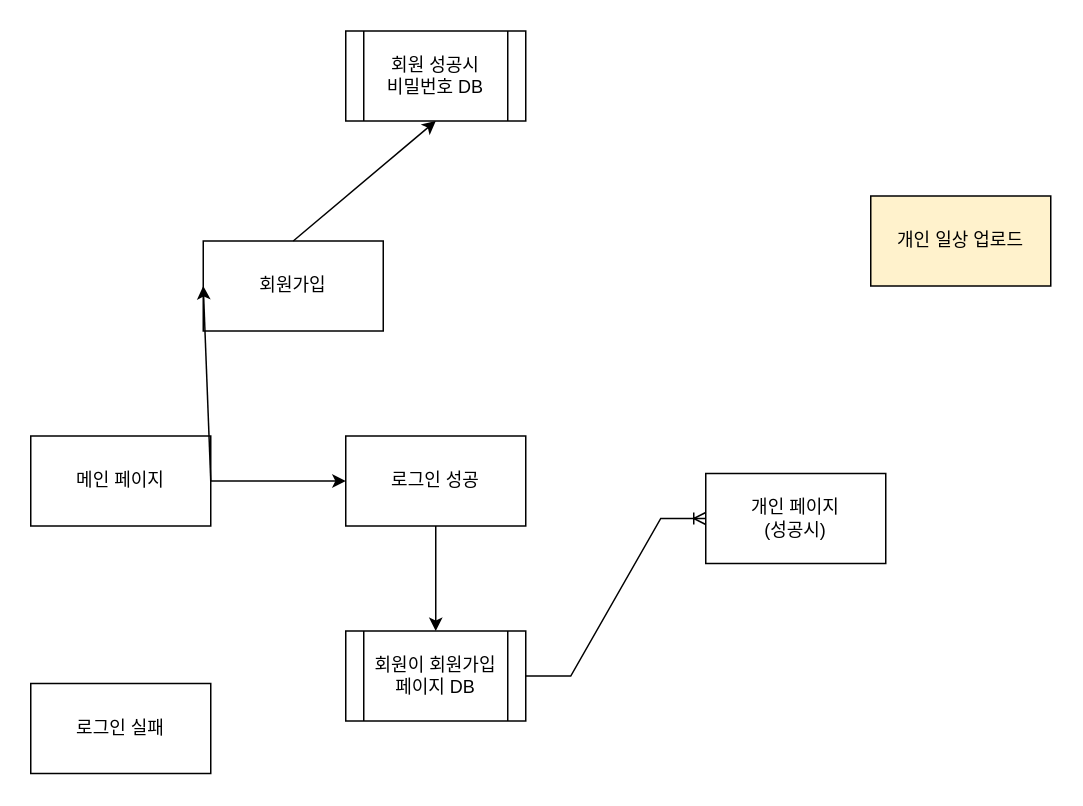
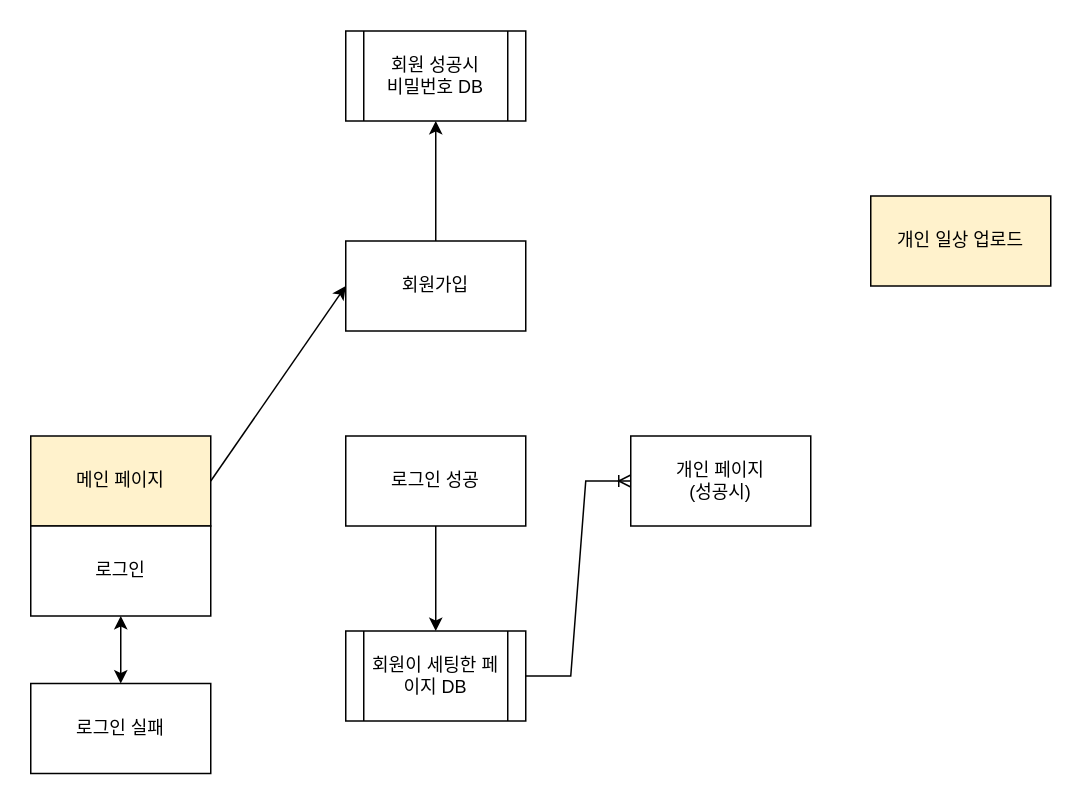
  <mxCell id="0" />
  <mxCell id="1" parent="0" />
- <mxCell id="2" value="메인 페이지" style="rounded=0;whiteSpace=wrap;html=1;" vertex="1" parent="1"><mxGeometry x="20" y="290" width="120" height="60" as="geometry" /></mxCell>
- <mxCell id="3" value="회원가입" style="rounded=0;whiteSpace=wrap;html=1;" vertex="1" parent="1"><mxGeometry x="135" y="160" width="120" height="60" as="geometry" /></mxCell>
+ <mxCell id="2" value="메인 페이지" style="rounded=0;whiteSpace=wrap;html=1;fillColor=#fff2cc;" vertex="1" parent="1"><mxGeometry x="20" y="290" width="120" height="60" as="geometry" /></mxCell>
+ <mxCell id="3" value="회원가입" style="rounded=0;whiteSpace=wrap;html=1;" vertex="1" parent="1"><mxGeometry x="230" y="160" width="120" height="60" as="geometry" /></mxCell>
+ <mxCell id="4" value="로그인" style="rounded=0;whiteSpace=wrap;html=1;" vertex="1" parent="1"><mxGeometry x="20" y="350" width="120" height="60" as="geometry" /></mxCell>
  <mxCell id="5" value="로그인 성공" style="rounded=0;whiteSpace=wrap;html=1;" vertex="1" parent="1"><mxGeometry x="230" y="290" width="120" height="60" as="geometry" /></mxCell>
  <mxCell id="6" value="로그인 실패" style="rounded=0;whiteSpace=wrap;html=1;" vertex="1" parent="1"><mxGeometry x="20" y="455" width="120" height="60" as="geometry" /></mxCell>
- <mxCell id="8" value="" style="endArrow=classic;html=1;rounded=0;entryX=0;entryY=0.5;entryDx=0;entryDy=0;exitX=1;exitY=0.5;exitDx=0;exitDy=0;" edge="1" parent="1" source="2" target="5"><mxGeometry width="50" height="50" relative="1" as="geometry"><mxPoint x="350" y="320" as="sourcePoint" /><mxPoint x="370" y="270" as="targetPoint" /></mxGeometry></mxCell>
+ <mxCell id="7" value="" style="endArrow=classic;startArrow=classic;html=1;rounded=0;entryX=0.5;entryY=1;entryDx=0;entryDy=0;exitX=0.5;exitY=0;exitDx=0;exitDy=0;" edge="1" parent="1" source="6" target="4"><mxGeometry width="50" height="50" relative="1" as="geometry"><mxPoint x="150" y="330" as="sourcePoint" /><mxPoint x="210" y="330" as="targetPoint" /><Array as="points" /></mxGeometry></mxCell>
  <mxCell id="9" value="회원 성공시&lt;br&gt;비밀번호 DB" style="shape=process;whiteSpace=wrap;html=1;backgroundOutline=1;" vertex="1" parent="1"><mxGeometry x="230" y="20" width="120" height="60" as="geometry" /></mxCell>
  <mxCell id="10" value="" style="endArrow=classic;html=1;rounded=0;exitX=0.5;exitY=0;exitDx=0;exitDy=0;entryX=0.5;entryY=1;entryDx=0;entryDy=0;" edge="1" parent="1" source="3" target="9"><mxGeometry width="50" height="50" relative="1" as="geometry"><mxPoint x="500" y="340" as="sourcePoint" /><mxPoint x="550" y="290" as="targetPoint" /><Array as="points" /></mxGeometry></mxCell>
  <mxCell id="11" value="" style="endArrow=classic;html=1;rounded=0;entryX=0;entryY=0.5;entryDx=0;entryDy=0;" edge="1" parent="1" target="3"><mxGeometry width="50" height="50" relative="1" as="geometry"><mxPoint x="140" y="320" as="sourcePoint" /><mxPoint x="190" y="270" as="targetPoint" /></mxGeometry></mxCell>
- <mxCell id="12" value="회원이 회원가입 페이지&amp;nbsp;DB" style="shape=process;whiteSpace=wrap;html=1;backgroundOutline=1;" vertex="1" parent="1"><mxGeometry x="230" y="420" width="120" height="60" as="geometry" /></mxCell>
- <mxCell id="13" value="개인 페이지&lt;br&gt;(성공시)" style="rounded=0;whiteSpace=wrap;html=1;" vertex="1" parent="1"><mxGeometry x="470" y="315" width="120" height="60" as="geometry" /></mxCell>
+ <mxCell id="12" value="회원이 세팅한 페이지&amp;nbsp;DB" style="shape=process;whiteSpace=wrap;html=1;backgroundOutline=1;" vertex="1" parent="1"><mxGeometry x="230" y="420" width="120" height="60" as="geometry" /></mxCell>
+ <mxCell id="13" value="개인 페이지&lt;br&gt;(성공시)" style="rounded=0;whiteSpace=wrap;html=1;" vertex="1" parent="1"><mxGeometry x="420" y="290" width="120" height="60" as="geometry" /></mxCell>
  <mxCell id="14" value="" style="endArrow=classic;html=1;rounded=0;entryX=0.5;entryY=0;entryDx=0;entryDy=0;" edge="1" parent="1" target="12"><mxGeometry width="50" height="50" relative="1" as="geometry"><mxPoint x="290" y="350" as="sourcePoint" /><mxPoint x="340" y="300" as="targetPoint" /></mxGeometry></mxCell>
  <mxCell id="15" value="" style="edgeStyle=entityRelationEdgeStyle;fontSize=12;html=1;endArrow=ERoneToMany;rounded=0;entryX=0;entryY=0.5;entryDx=0;entryDy=0;" edge="1" parent="1" target="13"><mxGeometry width="100" height="100" relative="1" as="geometry"><mxPoint x="350" y="450" as="sourcePoint" /><mxPoint x="460" y="450" as="targetPoint" /></mxGeometry></mxCell>
  <mxCell id="16" value="개인 일상 업로드" style="rounded=0;whiteSpace=wrap;html=1;fillColor=#fff2cc;" vertex="1" parent="1"><mxGeometry x="580" y="130" width="120" height="60" as="geometry" /></mxCell>
